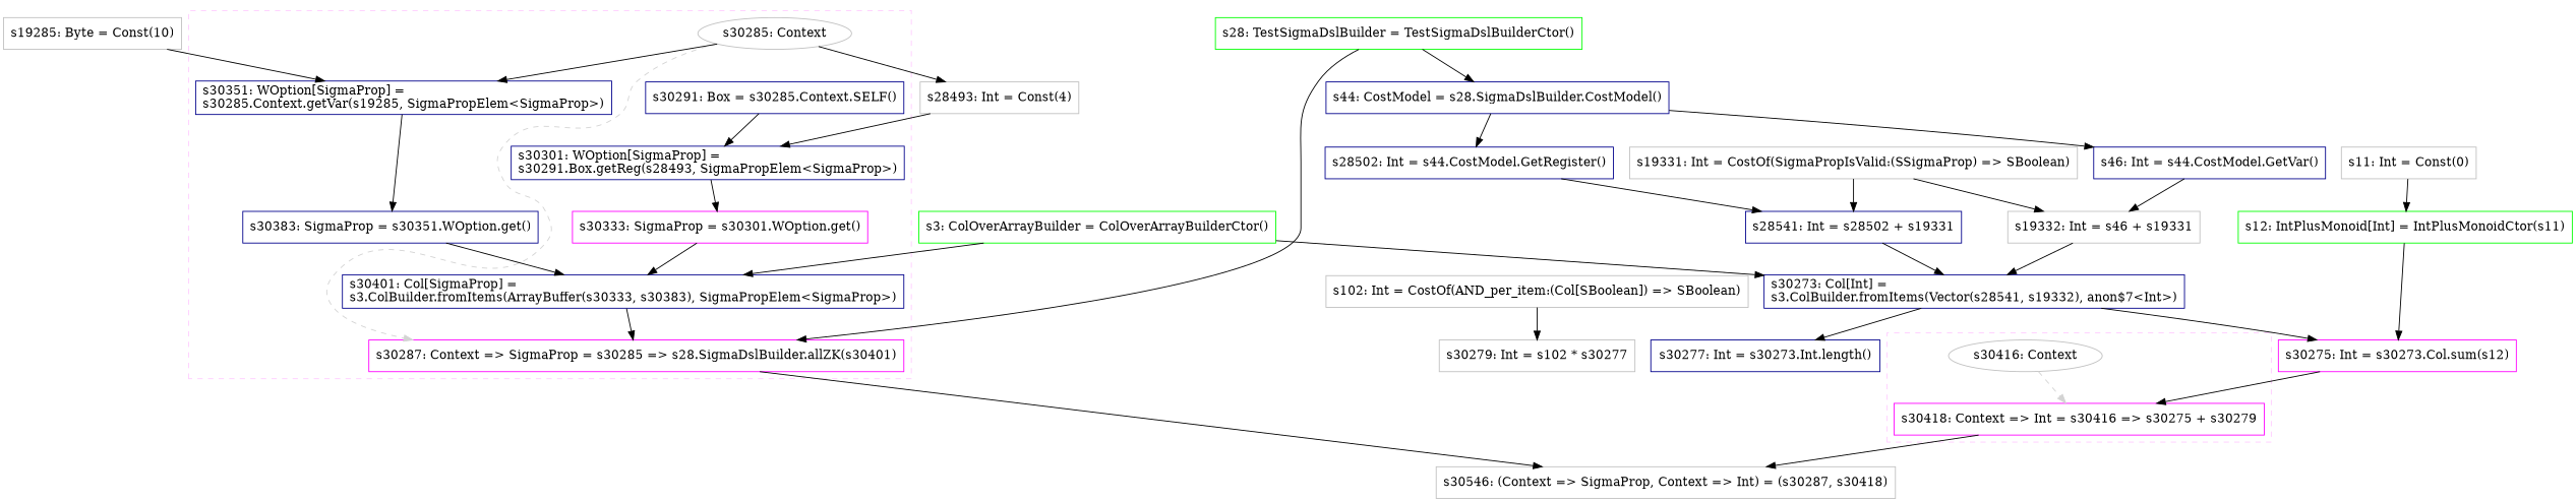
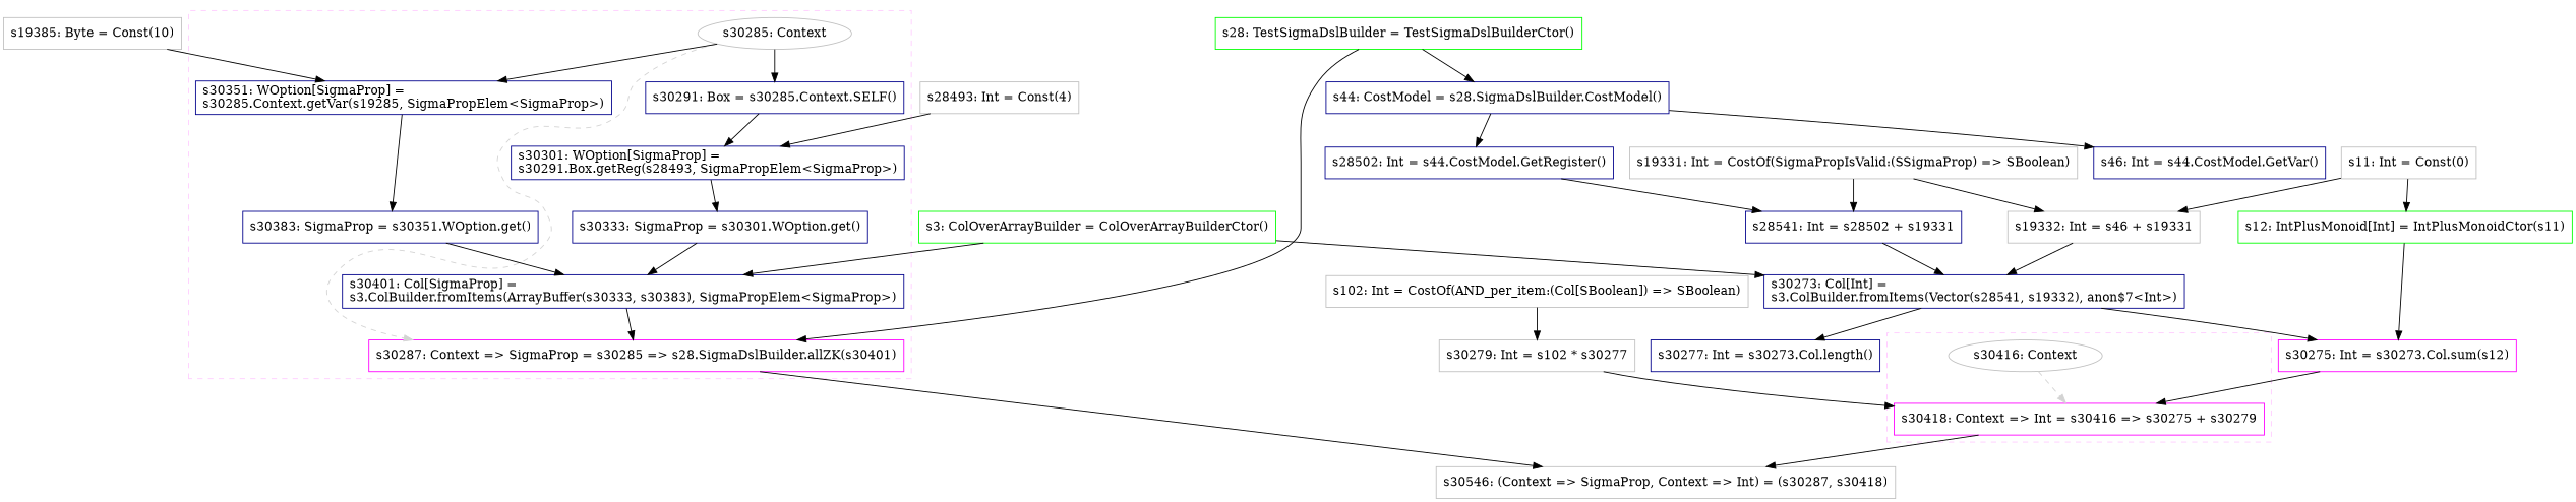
  digraph {
    concentrate=true
    node [color=darkblue fillcolor=white shape=box style=filled]
    edge [style=solid]
    n1 [color=gray label="s30285: Context" shape=oval]
    n2 [color=magenta label="s30287: Context => SigmaProp = s30285 => s28.SigmaDslBuilder.allZK(s30401)"]
    n3 [label="s30291: Box = s30285.Context.SELF()"]
    n4 [label="s30301: WOption[SigmaProp] =\ls30291.Box.getReg(s28493, SigmaPropElem<SigmaProp>)\l"]
-   n5 [color=magenta label="s30333: SigmaProp = s30301.WOption.get()"]
+   n5 [label="s30333: SigmaProp = s30301.WOption.get()"]
    n6 [label="s30351: WOption[SigmaProp] =\ls30285.Context.getVar(s19285, SigmaPropElem<SigmaProp>)\l"]
    n7 [label="s30383: SigmaProp = s30351.WOption.get()"]
    n8 [label="s30401: Col[SigmaProp] =\ls3.ColBuilder.fromItems(ArrayBuffer(s30333, s30383), SigmaPropElem<SigmaProp>)\l"]
    n9 [color=gray label="s30416: Context" shape=oval]
    n10 [color=magenta label="s30418: Context => Int = s30416 => s30275 + s30279"]
    n11 [color=gray label="s30546: (Context => SigmaProp, Context => Int) = (s30287, s30418)"]
    n12 [color=green label="s28: TestSigmaDslBuilder = TestSigmaDslBuilderCtor()"]
    n13 [label="s44: CostModel = s28.SigmaDslBuilder.CostModel()"]
    n14 [label="s28502: Int = s44.CostModel.GetRegister()"]
    n15 [label="s46: Int = s44.CostModel.GetVar()"]
    n16 [color=gray label="s28493: Int = Const(4)"]
    n17 [color=green label="s3: ColOverArrayBuilder = ColOverArrayBuilderCtor()"]
    n18 [label="s30273: Col[Int] =\ls3.ColBuilder.fromItems(Vector(s28541, s19332), anon$7<Int>)\l"]
    n19 [color=magenta label="s30275: Int = s30273.Col.sum(s12)"]
-   n20 [label="s30277: Int = s30273.Int.length()"]
-   n21 [color=gray label="s19285: Byte = Const(10)"]
+   n20 [label="s30277: Int = s30273.Col.length()"]
+   n21 [color=gray label="s19385: Byte = Const(10)"]
    n22 [label="s28541: Int = s28502 + s19331"]
    n23 [color=gray label="s19332: Int = s46 + s19331"]
    n24 [color=gray label="s19331: Int = CostOf(SigmaPropIsValid:(SSigmaProp) => SBoolean)"]
    n25 [color=gray label="s11: Int = Const(0)"]
    n26 [color=green label="s12: IntPlusMonoid[Int] = IntPlusMonoidCtor(s11)"]
    n27 [color=gray label="s102: Int = CostOf(AND_per_item:(Col[SBoolean]) => SBoolean)"]
    n28 [color=gray label="s30279: Int = s102 * s30277"]
    subgraph cluster_1 {
      color="#FFCCFF"
      style=dashed
      n3
      n4
      n5
      n6
      n7
      n8
      subgraph sub_2 {
        color="#FFCCFF"
        rank=source
        style=dashed
        n1
      }
      subgraph sub_3 {
        color="#FFCCFF"
        rank=sink
        style=dashed
        n2
      }
    }
    subgraph cluster_4 {
      color="#FFCCFF"
      style=dashed
      subgraph sub_5 {
        color="#FFCCFF"
        rank=source
        style=dashed
        n9
      }
      subgraph sub_6 {
        color="#FFCCFF"
        rank=sink
        style=dashed
        n10
      }
    }
    n1 -> n2 [color=lightgray style=dashed weight=0]
-   n1 -> n16
+   n1 -> n3
    n1 -> n6
    n2 -> n11
    n3 -> n4
    n4 -> n5
    n5 -> n8
    n6 -> n7
    n7 -> n8
    n8 -> n2
    n9 -> n10 [color=lightgray style=dashed weight=0]
    n10 -> n11
    n12 -> n2
    n12 -> n13
    n13 -> n14
    n13 -> n15
    n14 -> n22
-   n15 -> n23
+   n25 -> n23
    n16 -> n4
    n17 -> n8
    n17 -> n18
    n18 -> n19
    n18 -> n20
    n19 -> n10
    n21 -> n6
    n22 -> n18
    n23 -> n18
    n24 -> n22
    n24 -> n23
    n25 -> n26
    n26 -> n19
    n27 -> n28
+   n28 -> n10
  }
